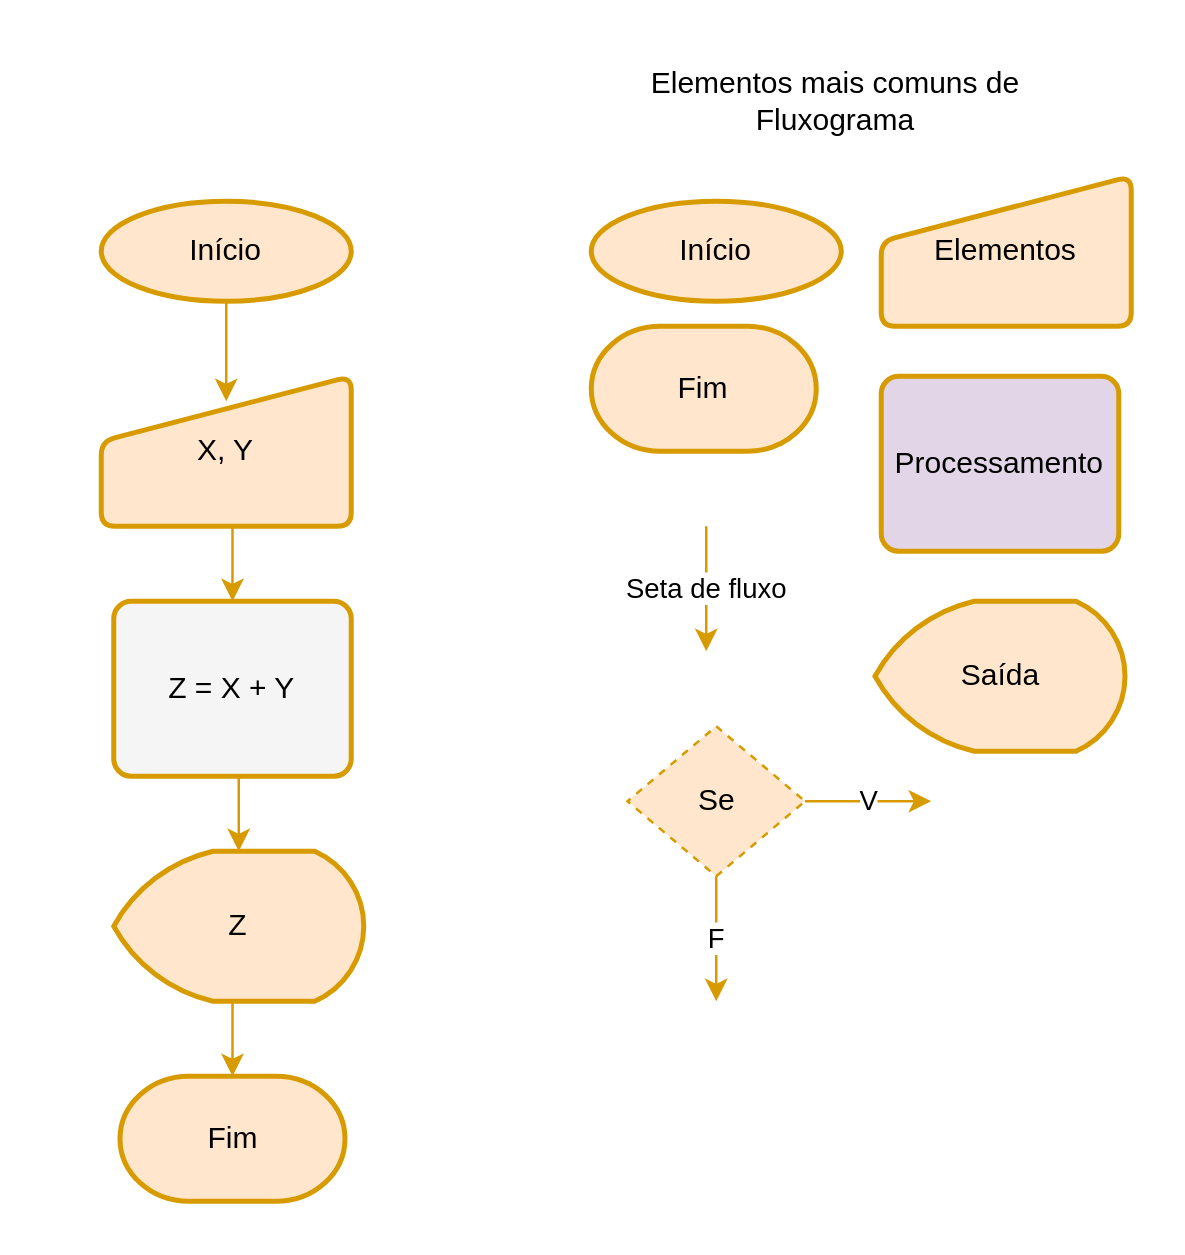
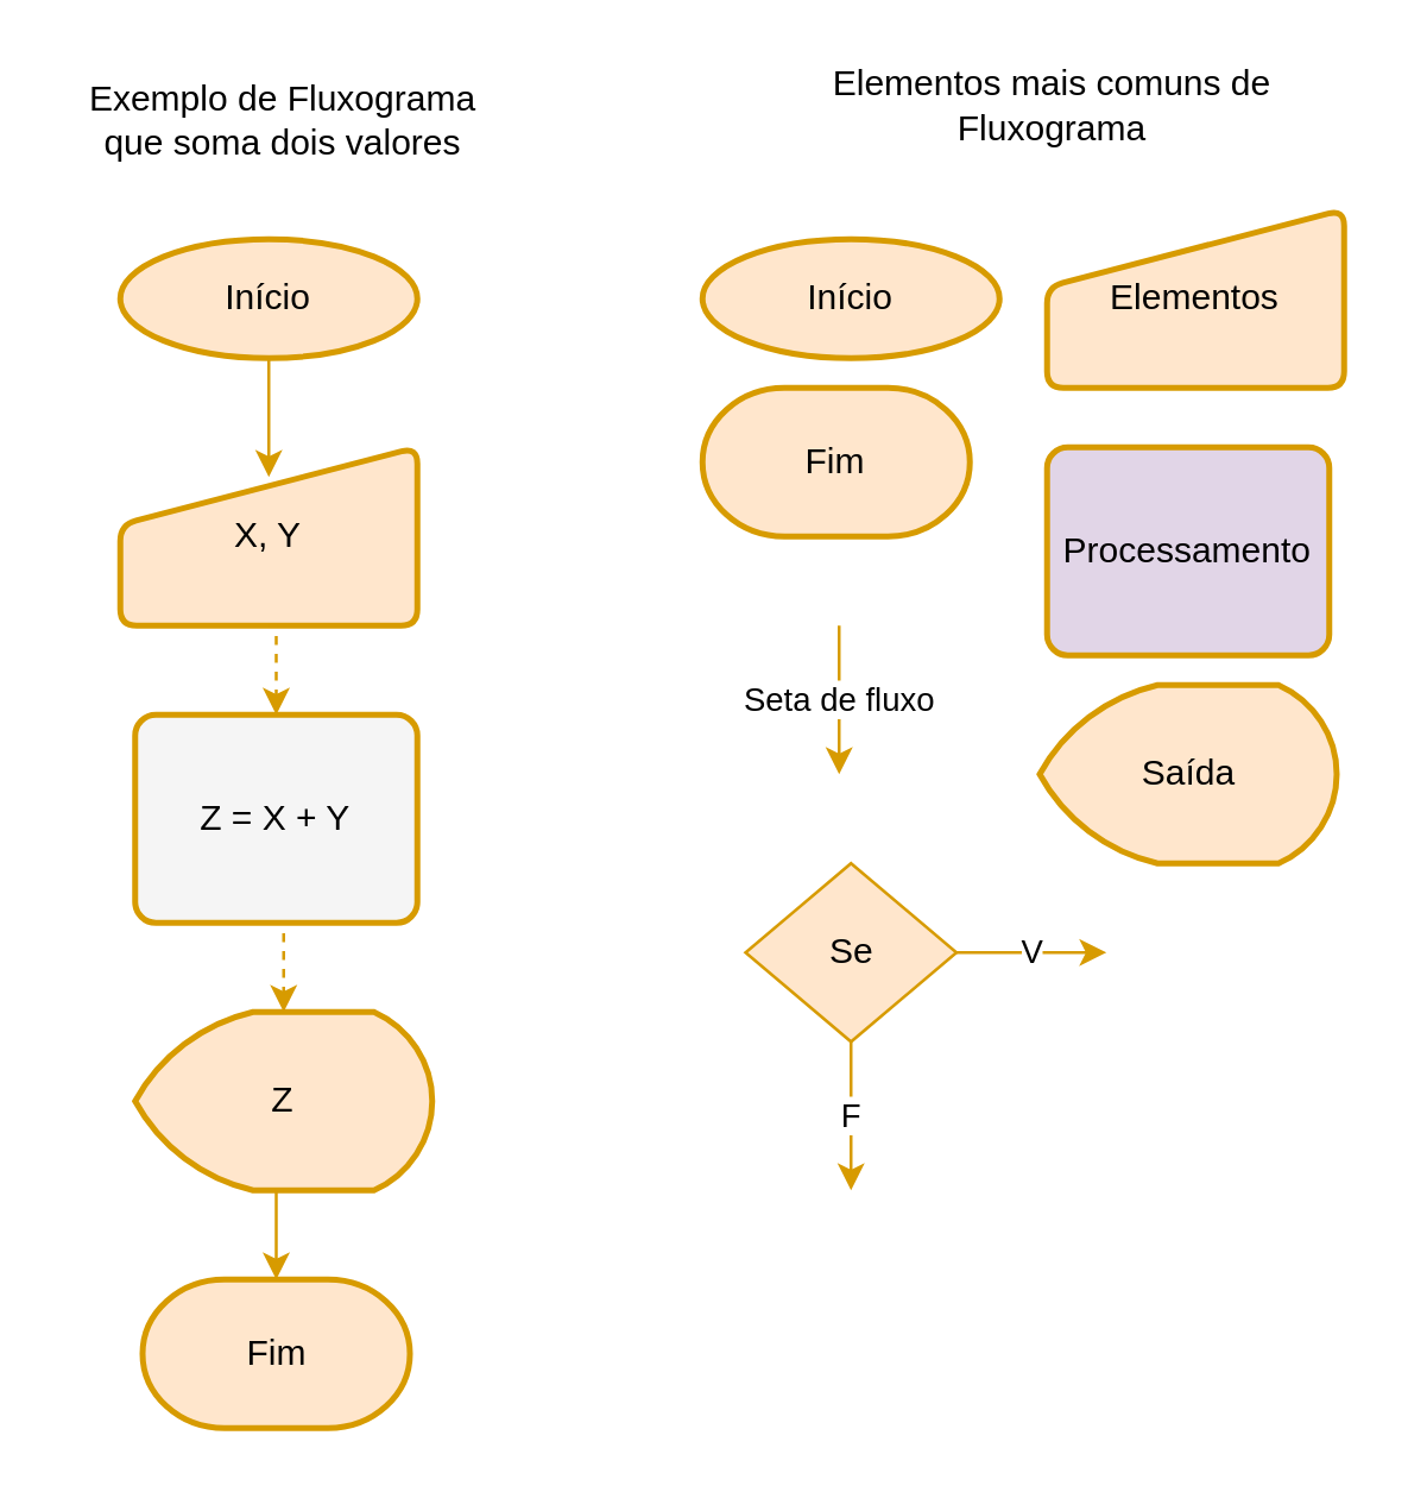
  <mxCell id="0" />
  <mxCell id="1" parent="0" />
  <mxCell id="2" value="X, Y" style="html=1;strokeWidth=2;shape=manualInput;whiteSpace=wrap;rounded=1;size=26;arcSize=11;fillColor=#ffe6cc;strokeColor=#d79b00;" vertex="1" parent="1"><mxGeometry x="40" y="150" width="100" height="60" as="geometry" /></mxCell>
  <mxCell id="3" value="Início" style="strokeWidth=2;html=1;shape=mxgraph.flowchart.start_1;whiteSpace=wrap;fillColor=#ffe6cc;strokeColor=#d79b00;" vertex="1" parent="1"><mxGeometry x="40" y="80" width="100" height="40" as="geometry" /></mxCell>
  <mxCell id="4" value="Fim" style="strokeWidth=2;html=1;shape=mxgraph.flowchart.terminator;whiteSpace=wrap;fillColor=#ffe6cc;strokeColor=#d79b00;" vertex="1" parent="1"><mxGeometry x="47.5" y="430" width="90" height="50" as="geometry" /></mxCell>
  <mxCell id="5" value="Z = X + Y" style="rounded=1;whiteSpace=wrap;html=1;absoluteArcSize=1;arcSize=14;strokeWidth=2;fillColor=#f5f5f5;strokeColor=#d79b00;" vertex="1" parent="1"><mxGeometry x="45" y="240" width="95" height="70" as="geometry" /></mxCell>
  <mxCell id="6" value="Z" style="strokeWidth=2;html=1;shape=mxgraph.flowchart.display;whiteSpace=wrap;fillColor=#ffe6cc;strokeColor=#d79b00;" vertex="1" parent="1"><mxGeometry x="45" y="340" width="100" height="60" as="geometry" /></mxCell>
  <mxCell id="7" style="edgeStyle=orthogonalEdgeStyle;rounded=0;orthogonalLoop=1;jettySize=auto;html=1;exitX=0.5;exitY=1;exitDx=0;exitDy=0;exitPerimeter=0;entryX=0.5;entryY=0.167;entryDx=0;entryDy=0;entryPerimeter=0;fillColor=#ffe6cc;strokeColor=#d79b00;" edge="1" parent="1" source="3" target="2"><mxGeometry relative="1" as="geometry" /></mxCell>
- <mxCell id="8" style="edgeStyle=orthogonalEdgeStyle;rounded=0;orthogonalLoop=1;jettySize=auto;html=1;exitX=0.5;exitY=1;exitDx=0;exitDy=0;entryX=0.5;entryY=0;entryDx=0;entryDy=0;fillColor=#ffe6cc;strokeColor=#d79b00;" edge="1" parent="1" source="2" target="5"><mxGeometry relative="1" as="geometry"><mxPoint x="70" y="230" as="targetPoint" /></mxGeometry></mxCell>
- <mxCell id="9" style="edgeStyle=orthogonalEdgeStyle;rounded=0;orthogonalLoop=1;jettySize=auto;html=1;exitX=0.5;exitY=1;exitDx=0;exitDy=0;entryX=0.5;entryY=0;entryDx=0;entryDy=0;entryPerimeter=0;fillColor=#ffe6cc;strokeColor=#d79b00;" edge="1" parent="1" source="5" target="6"><mxGeometry relative="1" as="geometry" /></mxCell>
+ <mxCell id="8" style="edgeStyle=orthogonalEdgeStyle;rounded=0;orthogonalLoop=1;jettySize=auto;html=1;exitX=0.5;exitY=1;exitDx=0;exitDy=0;entryX=0.5;entryY=0;entryDx=0;entryDy=0;fillColor=#ffe6cc;strokeColor=#d79b00;dashed=1;" edge="1" parent="1" source="2" target="5"><mxGeometry relative="1" as="geometry"><mxPoint x="70" y="230" as="targetPoint" /></mxGeometry></mxCell>
+ <mxCell id="9" style="edgeStyle=orthogonalEdgeStyle;rounded=0;orthogonalLoop=1;jettySize=auto;html=1;exitX=0.5;exitY=1;exitDx=0;exitDy=0;entryX=0.5;entryY=0;entryDx=0;entryDy=0;entryPerimeter=0;fillColor=#ffe6cc;strokeColor=#d79b00;dashed=1;" edge="1" parent="1" source="5" target="6"><mxGeometry relative="1" as="geometry" /></mxCell>
  <mxCell id="10" style="edgeStyle=orthogonalEdgeStyle;rounded=0;orthogonalLoop=1;jettySize=auto;html=1;exitX=0.5;exitY=1;exitDx=0;exitDy=0;exitPerimeter=0;entryX=0.5;entryY=0;entryDx=0;entryDy=0;entryPerimeter=0;fillColor=#ffe6cc;strokeColor=#d79b00;" edge="1" parent="1" source="6" target="4"><mxGeometry relative="1" as="geometry" /></mxCell>
  <mxCell id="11" value="Início" style="strokeWidth=2;html=1;shape=mxgraph.flowchart.start_1;whiteSpace=wrap;fillColor=#ffe6cc;strokeColor=#d79b00;" vertex="1" parent="1"><mxGeometry x="236" y="80" width="100" height="40" as="geometry" /></mxCell>
  <mxCell id="12" value="Fim" style="strokeWidth=2;html=1;shape=mxgraph.flowchart.terminator;whiteSpace=wrap;fillColor=#ffe6cc;strokeColor=#d79b00;" vertex="1" parent="1"><mxGeometry x="236" y="130" width="90" height="50" as="geometry" /></mxCell>
- <mxCell id="14" value="Elementos mais comuns de Fluxograma" style="text;html=1;align=center;verticalAlign=middle;whiteSpace=wrap;rounded=0;" vertex="1" parent="1"><mxGeometry x="259" y="20" width="150" height="40" as="geometry" /></mxCell>
+ <mxCell id="13" value="Exemplo de Fluxograma que soma dois valores" style="text;html=1;align=center;verticalAlign=middle;whiteSpace=wrap;rounded=0;" vertex="1" parent="1"><mxGeometry x="20" y="20" width="150" height="40" as="geometry" /></mxCell>
+ <mxCell id="14" value="Elementos mais comuns de Fluxograma" style="text;html=1;align=center;verticalAlign=middle;whiteSpace=wrap;rounded=0;" vertex="1" parent="1"><mxGeometry x="279" y="15" width="150" height="40" as="geometry" /></mxCell>
  <mxCell id="15" value="Elementos" style="html=1;strokeWidth=2;shape=manualInput;whiteSpace=wrap;rounded=1;size=26;arcSize=11;fillColor=#ffe6cc;strokeColor=#d79b00;" vertex="1" parent="1"><mxGeometry x="352" y="70" width="100" height="60" as="geometry" /></mxCell>
  <mxCell id="16" value="Processamento" style="rounded=1;whiteSpace=wrap;html=1;absoluteArcSize=1;arcSize=14;strokeWidth=2;fillColor=#e1d5e7;strokeColor=#d79b00;" vertex="1" parent="1"><mxGeometry x="352" y="150" width="95" height="70" as="geometry" /></mxCell>
- <mxCell id="17" value="Saída" style="strokeWidth=2;html=1;shape=mxgraph.flowchart.display;whiteSpace=wrap;fillColor=#ffe6cc;strokeColor=#d79b00;" vertex="1" parent="1"><mxGeometry x="349.5" y="240" width="100" height="60" as="geometry" /></mxCell>
+ <mxCell id="17" value="Saída" style="strokeWidth=2;html=1;shape=mxgraph.flowchart.display;whiteSpace=wrap;fillColor=#ffe6cc;strokeColor=#d79b00;" vertex="1" parent="1"><mxGeometry x="349.5" y="230" width="100" height="60" as="geometry" /></mxCell>
  <mxCell id="18" value="Seta de fluxo" style="edgeStyle=orthogonalEdgeStyle;rounded=0;orthogonalLoop=1;jettySize=auto;html=1;fillColor=#ffe6cc;strokeColor=#d79b00;" edge="1" parent="1"><mxGeometry relative="1" as="geometry"><mxPoint x="282" y="210" as="sourcePoint" /><mxPoint x="282" y="260" as="targetPoint" /></mxGeometry></mxCell>
  <mxCell id="19" value="V" style="edgeStyle=orthogonalEdgeStyle;rounded=0;orthogonalLoop=1;jettySize=auto;html=1;exitX=1;exitY=0.5;exitDx=0;exitDy=0;fillColor=#ffe6cc;strokeColor=#d79b00;" edge="1" parent="1" source="21"><mxGeometry relative="1" as="geometry"><mxPoint x="372" y="320" as="targetPoint" /></mxGeometry></mxCell>
  <mxCell id="20" value="F" style="edgeStyle=orthogonalEdgeStyle;rounded=0;orthogonalLoop=1;jettySize=auto;html=1;exitX=0.5;exitY=1;exitDx=0;exitDy=0;fillColor=#ffe6cc;strokeColor=#d79b00;" edge="1" parent="1" source="21"><mxGeometry relative="1" as="geometry"><mxPoint x="286" y="400" as="targetPoint" /></mxGeometry></mxCell>
- <mxCell id="21" value="Se" style="rhombus;whiteSpace=wrap;html=1;fillColor=#ffe6cc;strokeColor=#d79b00;dashed=1;" vertex="1" parent="1"><mxGeometry x="250.5" y="290" width="71" height="60" as="geometry" /></mxCell>
+ <mxCell id="21" value="Se" style="rhombus;whiteSpace=wrap;html=1;fillColor=#ffe6cc;strokeColor=#d79b00;" vertex="1" parent="1"><mxGeometry x="250.5" y="290" width="71" height="60" as="geometry" /></mxCell>
